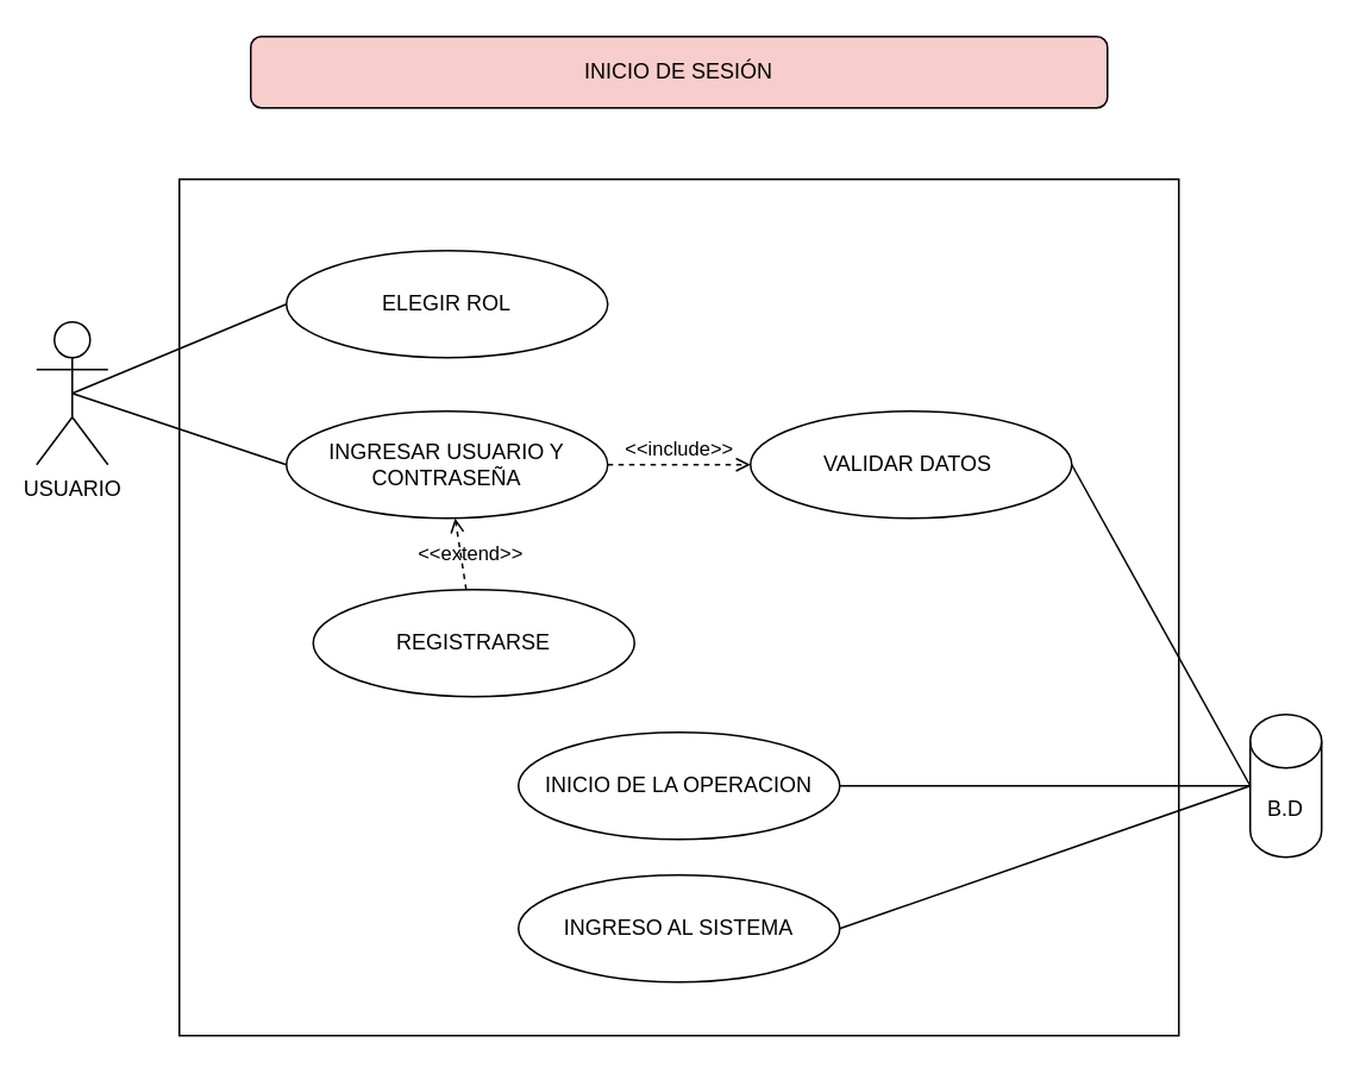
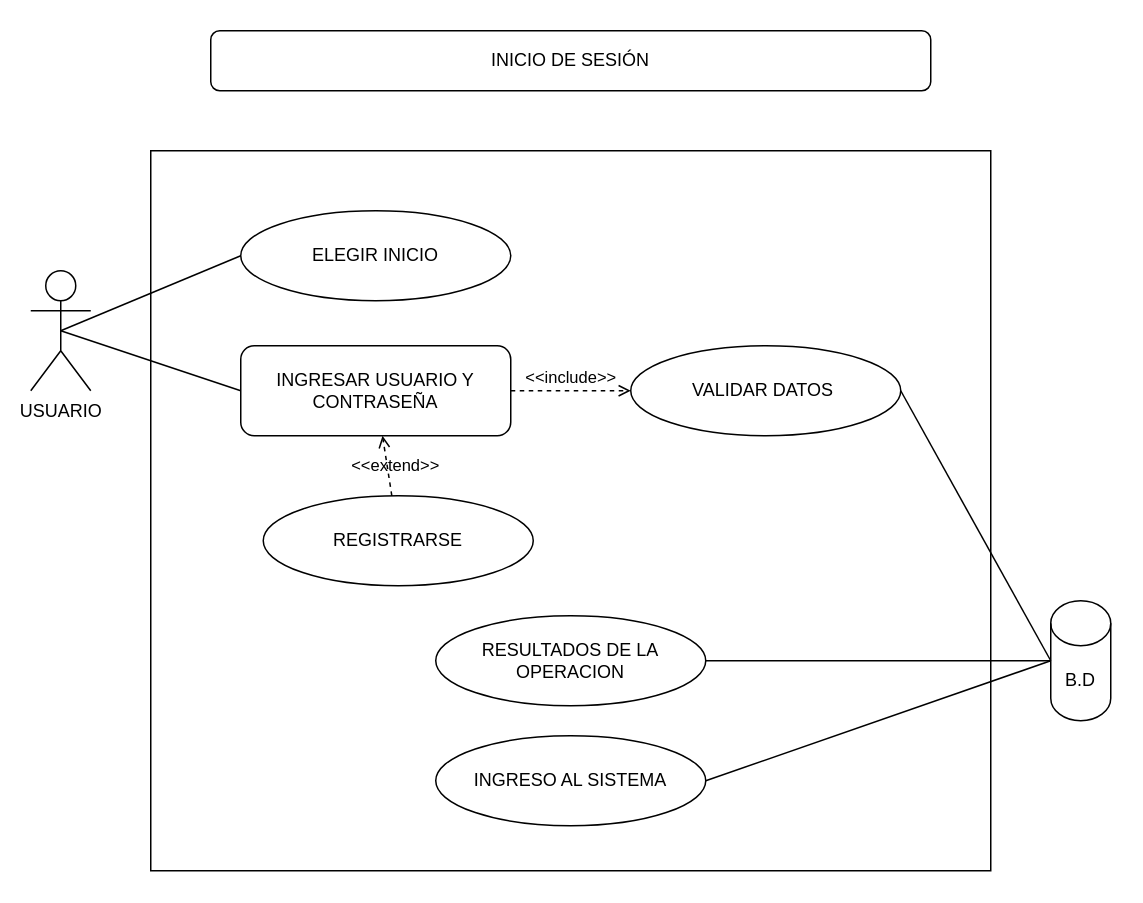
  <mxCell id="0" />
  <mxCell id="1" parent="0" />
  <mxCell id="2" value="" style="rounded=0;whiteSpace=wrap;html=1;" parent="1" vertex="1"><mxGeometry x="100" y="100" width="560" height="480" as="geometry" /></mxCell>
- <mxCell id="3" value="ELEGIR ROL" style="ellipse;whiteSpace=wrap;html=1;" parent="1" vertex="1"><mxGeometry x="160" y="140" width="180" height="60" as="geometry" /></mxCell>
- <mxCell id="4" value="INGRESAR USUARIO Y CONTRASEÑA" style="ellipse;whiteSpace=wrap;html=1;" parent="1" vertex="1"><mxGeometry x="160" y="230" width="180" height="60" as="geometry" /></mxCell>
+ <mxCell id="3" value="ELEGIR INICIO" style="ellipse;whiteSpace=wrap;html=1;" parent="1" vertex="1"><mxGeometry x="160" y="140" width="180" height="60" as="geometry" /></mxCell>
+ <mxCell id="4" value="INGRESAR USUARIO Y CONTRASEÑA" style="whiteSpace=wrap;html=1;rounded=1;" parent="1" vertex="1"><mxGeometry x="160" y="230" width="180" height="60" as="geometry" /></mxCell>
  <mxCell id="5" value="USUARIO" style="shape=umlActor;verticalLabelPosition=bottom;verticalAlign=top;html=1;outlineConnect=0;" parent="1" vertex="1"><mxGeometry x="20" y="180" width="40" height="80" as="geometry" /></mxCell>
  <mxCell id="6" value="B.D" style="shape=cylinder3;whiteSpace=wrap;html=1;boundedLbl=1;backgroundOutline=1;size=15;" parent="1" vertex="1"><mxGeometry x="700" y="400" width="40" height="80" as="geometry" /></mxCell>
- <mxCell id="7" value="INICIO DE SESIÓN" style="rounded=1;whiteSpace=wrap;html=1;fillColor=#f8cecc;" parent="1" vertex="1"><mxGeometry x="140" y="20" width="480" height="40" as="geometry" /></mxCell>
+ <mxCell id="7" value="INICIO DE SESIÓN" style="rounded=1;whiteSpace=wrap;html=1;" parent="1" vertex="1"><mxGeometry x="140" y="20" width="480" height="40" as="geometry" /></mxCell>
  <mxCell id="8" value="VALIDAR DATOS&amp;nbsp;" style="ellipse;whiteSpace=wrap;html=1;" parent="1" vertex="1"><mxGeometry x="420" y="230" width="180" height="60" as="geometry" /></mxCell>
- <mxCell id="9" value="INICIO DE LA OPERACION" style="ellipse;whiteSpace=wrap;html=1;" parent="1" vertex="1"><mxGeometry x="290" y="410" width="180" height="60" as="geometry" /></mxCell>
+ <mxCell id="9" value="RESULTADOS DE LA OPERACION" style="ellipse;whiteSpace=wrap;html=1;" parent="1" vertex="1"><mxGeometry x="290" y="410" width="180" height="60" as="geometry" /></mxCell>
  <mxCell id="10" value="INGRESO AL SISTEMA" style="ellipse;whiteSpace=wrap;html=1;" parent="1" vertex="1"><mxGeometry x="290" y="490" width="180" height="60" as="geometry" /></mxCell>
  <mxCell id="11" value="&amp;lt;&amp;lt;include&amp;gt;&amp;gt;" style="html=1;verticalAlign=bottom;labelBackgroundColor=none;endArrow=open;endFill=0;dashed=1;exitX=1;exitY=0.5;exitDx=0;exitDy=0;entryX=0;entryY=0.5;entryDx=0;entryDy=0;" edge="1" parent="1" source="4" target="8"><mxGeometry width="160" relative="1" as="geometry"><mxPoint x="380" y="280" as="sourcePoint" /><mxPoint x="520" y="280" as="targetPoint" /></mxGeometry></mxCell>
  <mxCell id="12" value="" style="endArrow=none;html=1;exitX=0.5;exitY=0.5;exitDx=0;exitDy=0;exitPerimeter=0;entryX=0;entryY=0.5;entryDx=0;entryDy=0;" edge="1" parent="1" source="5" target="3"><mxGeometry width="50" height="50" relative="1" as="geometry"><mxPoint x="370" y="290" as="sourcePoint" /><mxPoint x="420" y="240" as="targetPoint" /></mxGeometry></mxCell>
  <mxCell id="13" value="" style="endArrow=none;html=1;exitX=0.5;exitY=0.5;exitDx=0;exitDy=0;exitPerimeter=0;entryX=0;entryY=0.5;entryDx=0;entryDy=0;" edge="1" parent="1" source="5" target="4"><mxGeometry width="50" height="50" relative="1" as="geometry"><mxPoint x="40" y="220" as="sourcePoint" /><mxPoint x="420" y="240" as="targetPoint" /></mxGeometry></mxCell>
  <mxCell id="14" value="" style="endArrow=none;html=1;entryX=1;entryY=0.5;entryDx=0;entryDy=0;exitX=0;exitY=0.5;exitDx=0;exitDy=0;exitPerimeter=0;" edge="1" parent="1" source="6" target="8"><mxGeometry width="50" height="50" relative="1" as="geometry"><mxPoint x="370" y="290" as="sourcePoint" /><mxPoint x="420" y="240" as="targetPoint" /></mxGeometry></mxCell>
  <mxCell id="15" value="" style="endArrow=none;html=1;entryX=0;entryY=0.5;entryDx=0;entryDy=0;entryPerimeter=0;exitX=1;exitY=0.5;exitDx=0;exitDy=0;" edge="1" parent="1" source="9" target="6"><mxGeometry width="50" height="50" relative="1" as="geometry"><mxPoint x="370" y="410" as="sourcePoint" /><mxPoint x="420" y="360" as="targetPoint" /></mxGeometry></mxCell>
  <mxCell id="16" value="" style="endArrow=none;html=1;entryX=0;entryY=0.5;entryDx=0;entryDy=0;entryPerimeter=0;exitX=1;exitY=0.5;exitDx=0;exitDy=0;" edge="1" parent="1" source="10" target="6"><mxGeometry width="50" height="50" relative="1" as="geometry"><mxPoint x="550" y="350" as="sourcePoint" /><mxPoint x="710" y="350" as="targetPoint" /></mxGeometry></mxCell>
  <mxCell id="17" value="REGISTRARSE" style="ellipse;whiteSpace=wrap;html=1;" vertex="1" parent="1"><mxGeometry x="175" y="330" width="180" height="60" as="geometry" /></mxCell>
  <mxCell id="18" value="&amp;lt;&amp;lt;extend&amp;gt;&amp;gt;" style="html=1;verticalAlign=bottom;labelBackgroundColor=none;endArrow=open;endFill=0;dashed=1;" edge="1" parent="1" source="17" target="4"><mxGeometry x="-0.483" y="-5" width="160" relative="1" as="geometry"><mxPoint x="310" y="390" as="sourcePoint" /><mxPoint x="470" y="390" as="targetPoint" /><mxPoint x="-1" as="offset" /></mxGeometry></mxCell>
